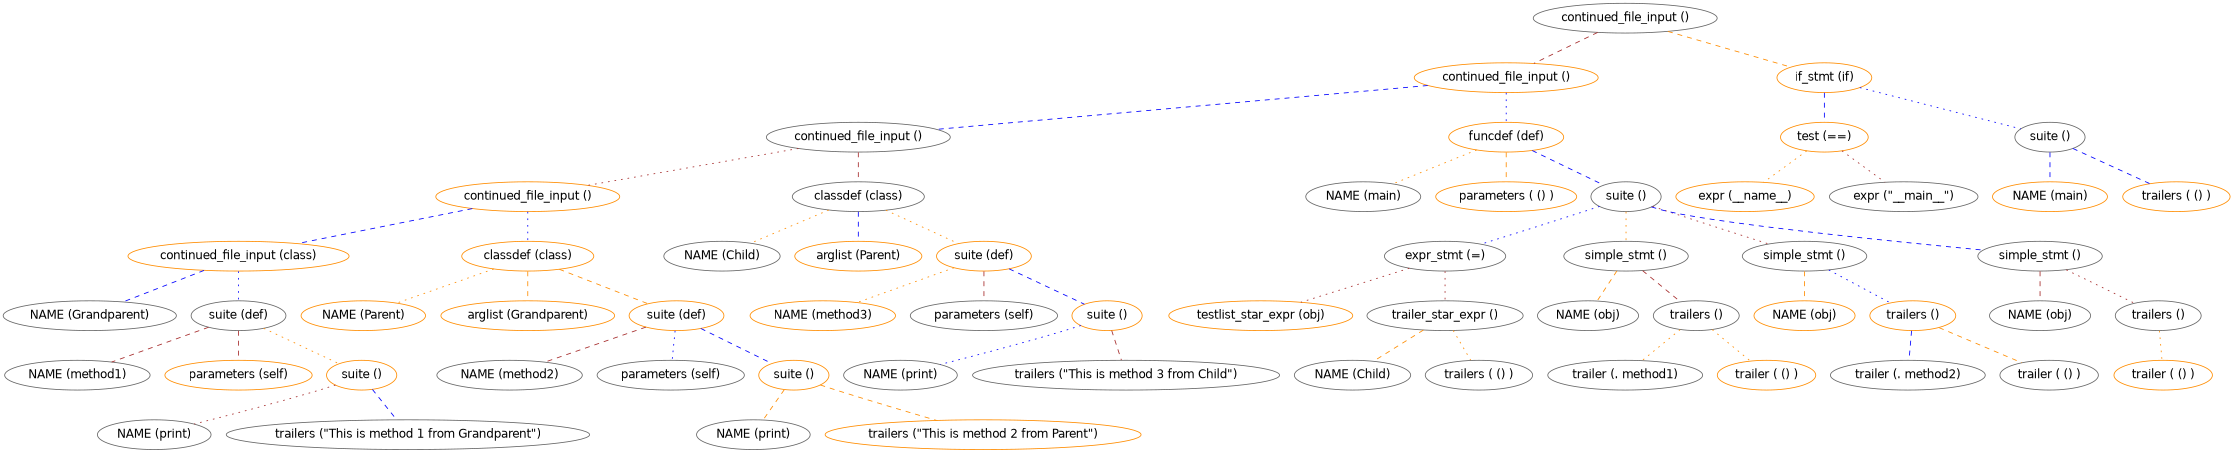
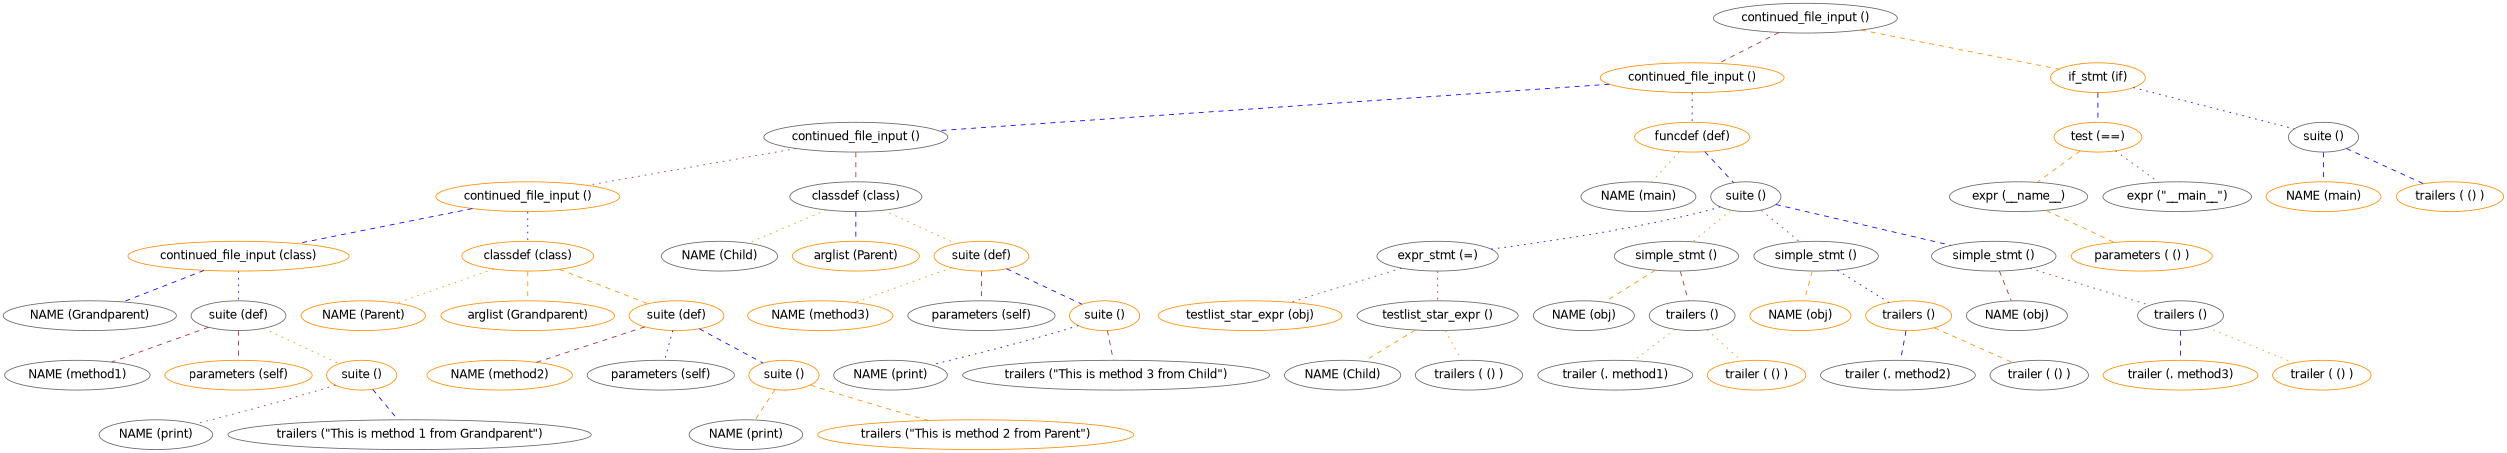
  graph {
    fontname="DejaVu Sans"
    node [color=gray40 fontname="DejaVu Sans"]
    edge [color=darkorange fontname="DejaVu Sans" style=dashed]
    n1 [label="continued_file_input ()"]
    n2 [color=darkorange label="continued_file_input ()"]
    n3 [color=darkorange label="if_stmt (if)"]
    n4 [label="continued_file_input ()"]
    n5 [color=darkorange label="funcdef (def)"]
    n6 [color=darkorange label="test (==)"]
    n7 [label="suite ()"]
    n8 [color=darkorange label="continued_file_input ()"]
    n9 [label="classdef (class)"]
    n10 [label="NAME (main)"]
    n11 [color=darkorange label="parameters ( () )"]
    n12 [label="suite ()"]
    n13 [color=darkorange label="continued_file_input (class)"]
    n14 [color=darkorange label="classdef (class)"]
    n15 [label="NAME (Child)"]
    n16 [color=darkorange label="arglist (Parent)"]
    n17 [color=darkorange label="suite (def)"]
    n18 [label="NAME (Grandparent)"]
    n19 [label="suite (def)"]
    n20 [color=darkorange label="NAME (Parent)"]
    n21 [color=darkorange label="arglist (Grandparent)"]
    n22 [color=darkorange label="suite (def)"]
    n23 [label="NAME (method1)"]
    n24 [color=darkorange label="parameters (self)"]
    n25 [color=darkorange label="suite ()"]
    n26 [label="NAME (print)"]
    n27 [label="trailers (&quot;This is method 1 from Grandparent&quot;)"]
-   n28 [label="NAME (method2)"]
+   n28 [color=darkorange label="NAME (method2)"]
    n29 [label="parameters (self)"]
    n30 [color=darkorange label="suite ()"]
    n31 [label="NAME (print)"]
    n32 [color=darkorange label="trailers (&quot;This is method 2 from Parent&quot;)"]
    n33 [color=darkorange label="NAME (method3)"]
    n34 [label="parameters (self)"]
    n35 [color=darkorange label="suite ()"]
    n36 [label="NAME (print)"]
    n37 [label="trailers (&quot;This is method 3 from Child&quot;)"]
    n38 [label="expr_stmt (=)"]
    n39 [label="simple_stmt ()"]
    n40 [label="simple_stmt ()"]
    n41 [label="simple_stmt ()"]
    n42 [color=darkorange label="testlist_star_expr (obj)"]
-   n43 [label="trailer_star_expr ()"]
+   n43 [label="testlist_star_expr ()"]
    n44 [label="NAME (obj)"]
    n45 [label="trailers ()"]
    n46 [color=darkorange label="NAME (obj)"]
    n47 [color=darkorange label="trailers ()"]
    n48 [label="NAME (obj)"]
    n49 [label="trailers ()"]
    n50 [label="NAME (Child)"]
    n51 [label="trailers ( () )"]
    n52 [label="trailer (. method1)"]
    n53 [color=darkorange label="trailer ( () )"]
    n54 [label="trailer (. method2)"]
    n55 [label="trailer ( () )"]
+   n56 [color=darkorange label="trailer (. method3)"]
    n57 [color=darkorange label="trailer ( () )"]
-   n58 [color=darkorange label="expr (__name__)"]
+   n58 [label="expr (__name__)"]
    n59 [label="expr (&quot;__main__&quot;)"]
    n60 [color=darkorange label="NAME (main)"]
    n61 [color=darkorange label="trailers ( () )"]
    n1 -- n2 [color=brown]
    n1 -- n3
    n2 -- n4 [color=blue]
    n2 -- n5 [color=blue style=dotted]
    n3 -- n6 [color=blue]
    n3 -- n7 [color=blue style=dotted]
    n4 -- n8 [color=brown style=dotted]
    n4 -- n9 [color=brown]
    n5 -- n10 [style=dotted]
-   n5 -- n11
+   n58 -- n11
    n5 -- n12 [color=blue]
-   n6 -- n58 [style=dotted]
+   n6 -- n58
    n6 -- n59 [color=brown style=dotted]
    n7 -- n60 [color=blue]
    n7 -- n61 [color=blue]
    n8 -- n13 [color=blue]
    n8 -- n14 [color=blue style=dotted]
    n9 -- n15 [style=dotted]
    n9 -- n16 [color=blue]
    n9 -- n17 [style=dotted]
    n12 -- n38 [color=blue style=dotted]
    n12 -- n39 [style=dotted]
    n12 -- n40 [color=brown style=dotted]
    n12 -- n41 [color=blue]
    n13 -- n18 [color=blue]
    n13 -- n19 [color=blue style=dotted]
    n14 -- n20 [style=dotted]
    n14 -- n21
    n14 -- n22
    n17 -- n33 [style=dotted]
    n17 -- n34 [color=brown]
    n17 -- n35 [color=blue]
    n19 -- n23 [color=brown]
    n19 -- n24 [color=brown]
    n19 -- n25 [style=dotted]
    n22 -- n28 [color=brown]
    n22 -- n29 [color=blue style=dotted]
    n22 -- n30 [color=blue]
    n25 -- n26 [color=brown style=dotted]
    n25 -- n27 [color=blue]
    n30 -- n31
    n30 -- n32
    n35 -- n36 [color=blue style=dotted]
    n35 -- n37 [color=brown]
    n38 -- n42 [color=brown style=dotted]
    n38 -- n43 [color=brown style=dotted]
    n39 -- n44
    n39 -- n45 [color=brown]
    n40 -- n46
    n40 -- n47 [color=blue style=dotted]
    n41 -- n48 [color=brown]
    n41 -- n49 [color=brown style=dotted]
    n43 -- n50
    n43 -- n51 [style=dotted]
    n45 -- n52 [style=dotted]
    n45 -- n53 [style=dotted]
    n47 -- n54 [color=blue]
    n47 -- n55
+   n49 -- n56 [color=blue]
    n49 -- n57 [style=dotted]
  }
